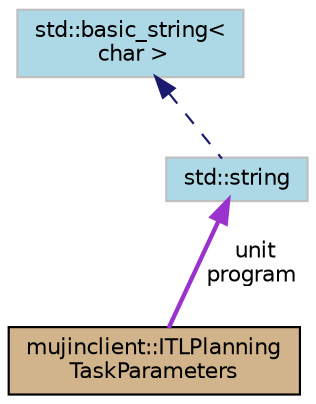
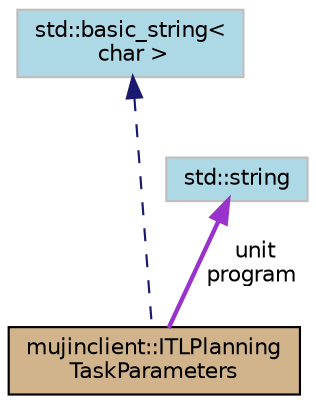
  digraph {
    node [color=grey75 fillcolor=lightblue fontname=Helvetica fontsize=10 shape=record style=filled]
    edge [dir=back fontname=Helvetica fontsize=10 labelfontname=Helvetica labelfontsize=10]
    n1 [color=black fillcolor=tan height=0.2 label="mujinclient::ITLPlanning\lTaskParameters" width=0.4]
    n2 [height=0.2 label="std::string" width=0.4]
    n3 [height=0.2 label="std::basic_string\<\l char \>" width=0.4]
    n2 -> n1 [color=darkorchid3 label=" unit\nprogram" style=bold]
-   n3 -> n2 [color=midnightblue style=dashed]
+   n3 -> n1 [color=midnightblue style=dashed]
  }
